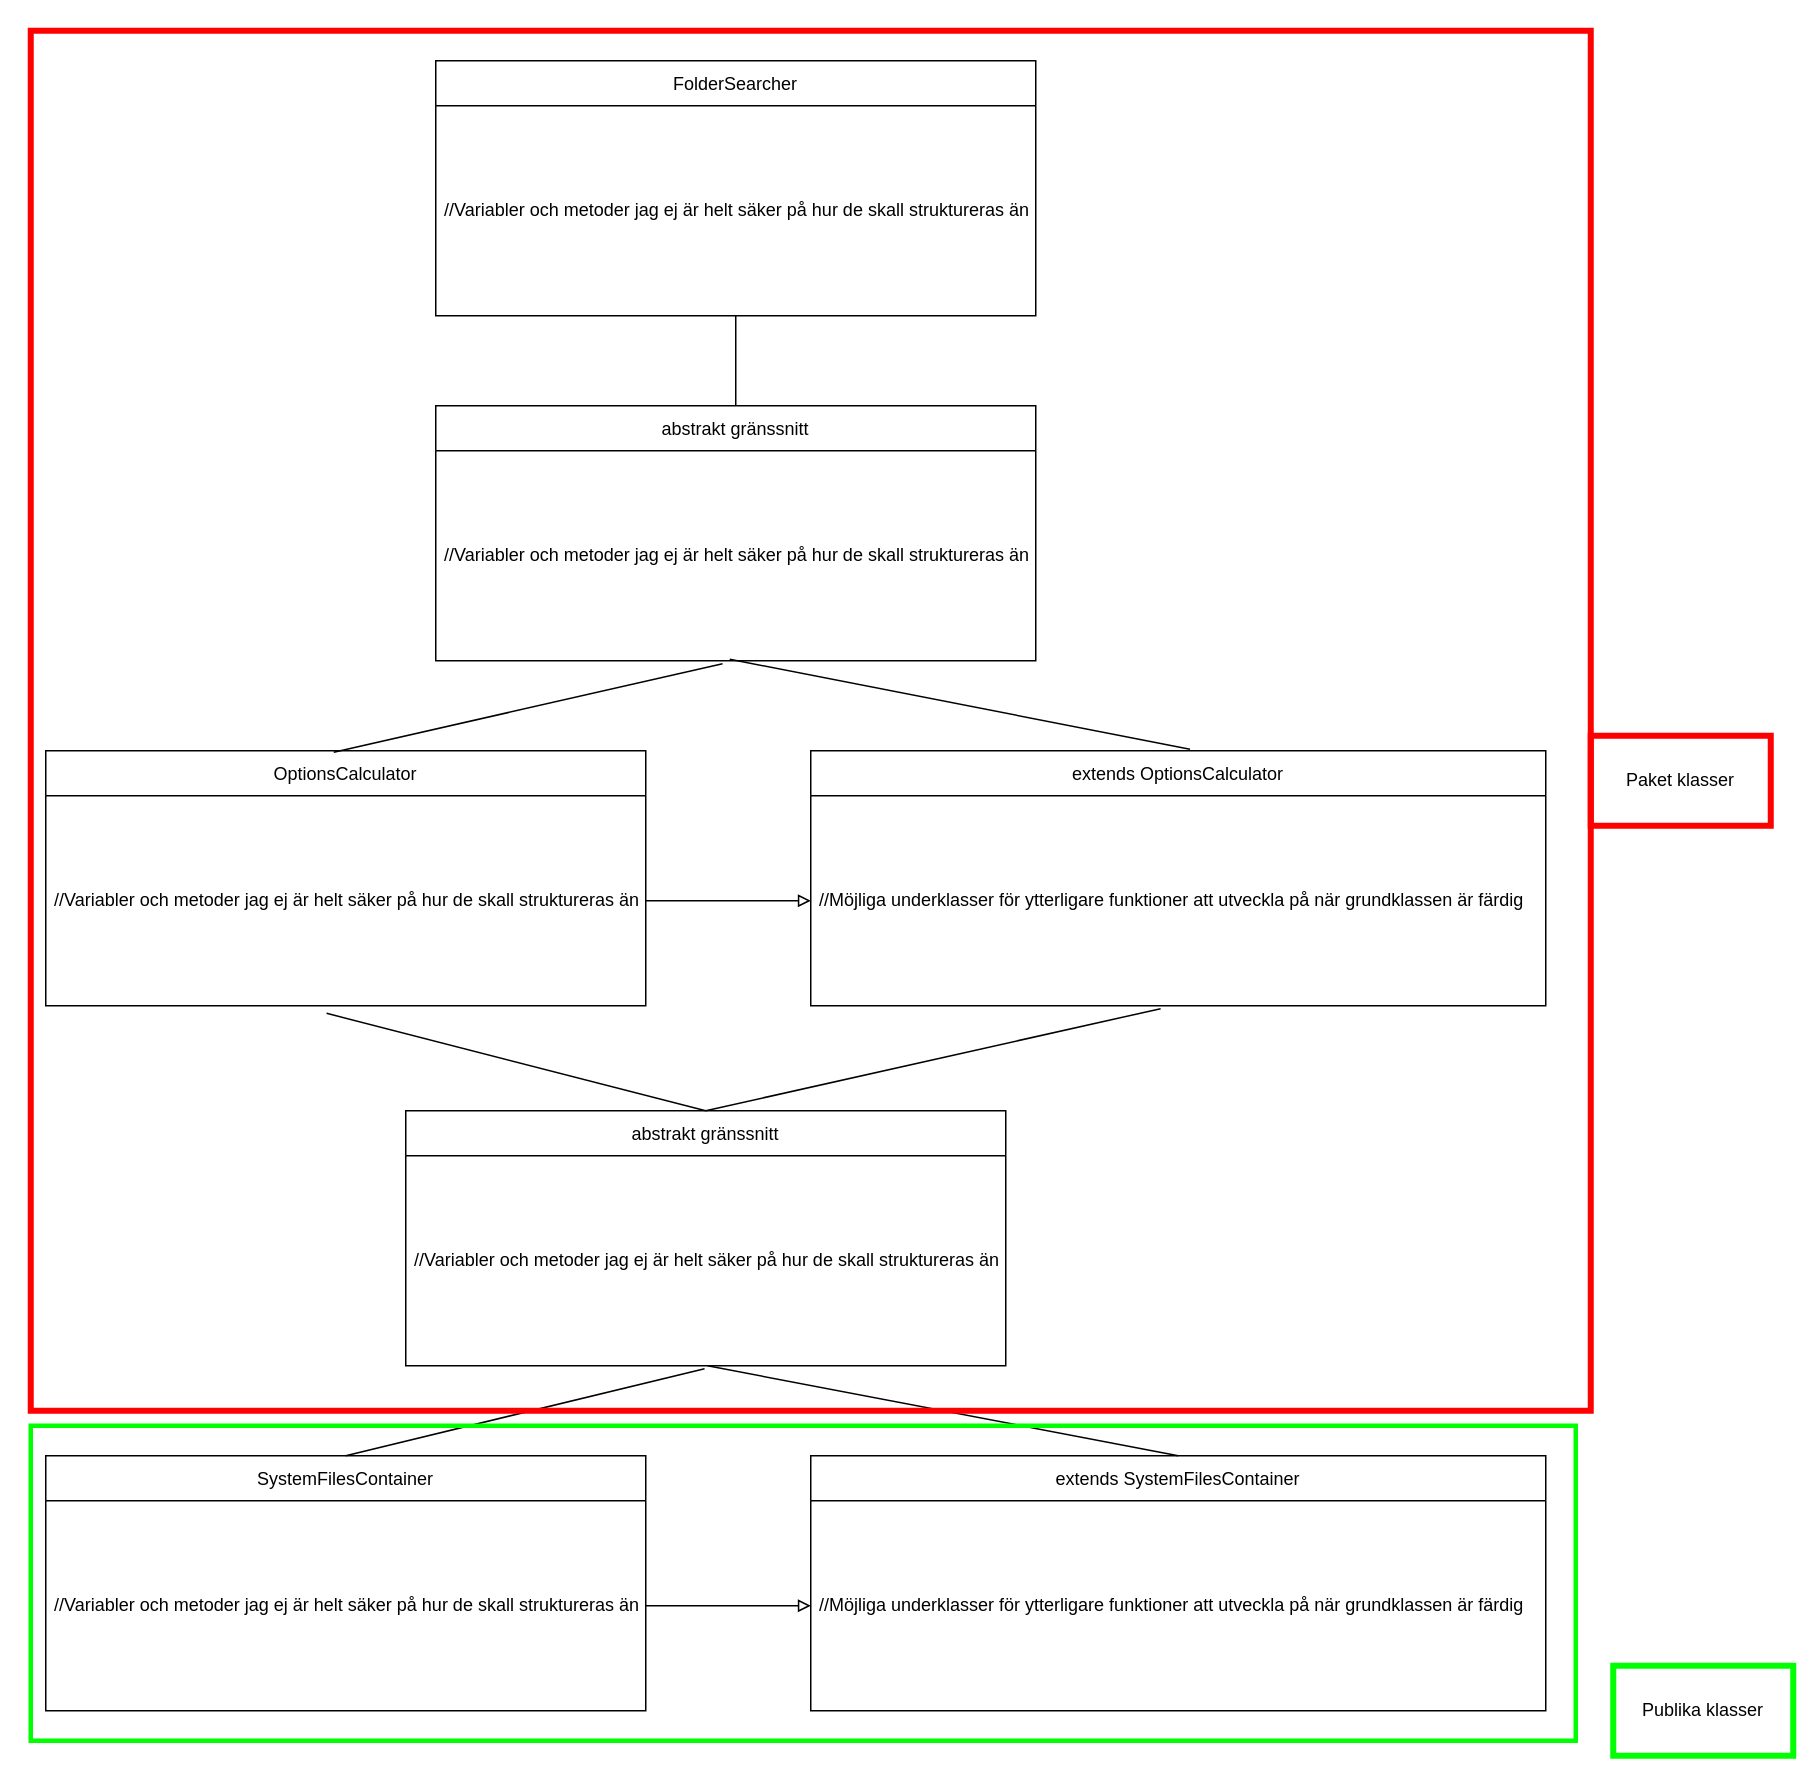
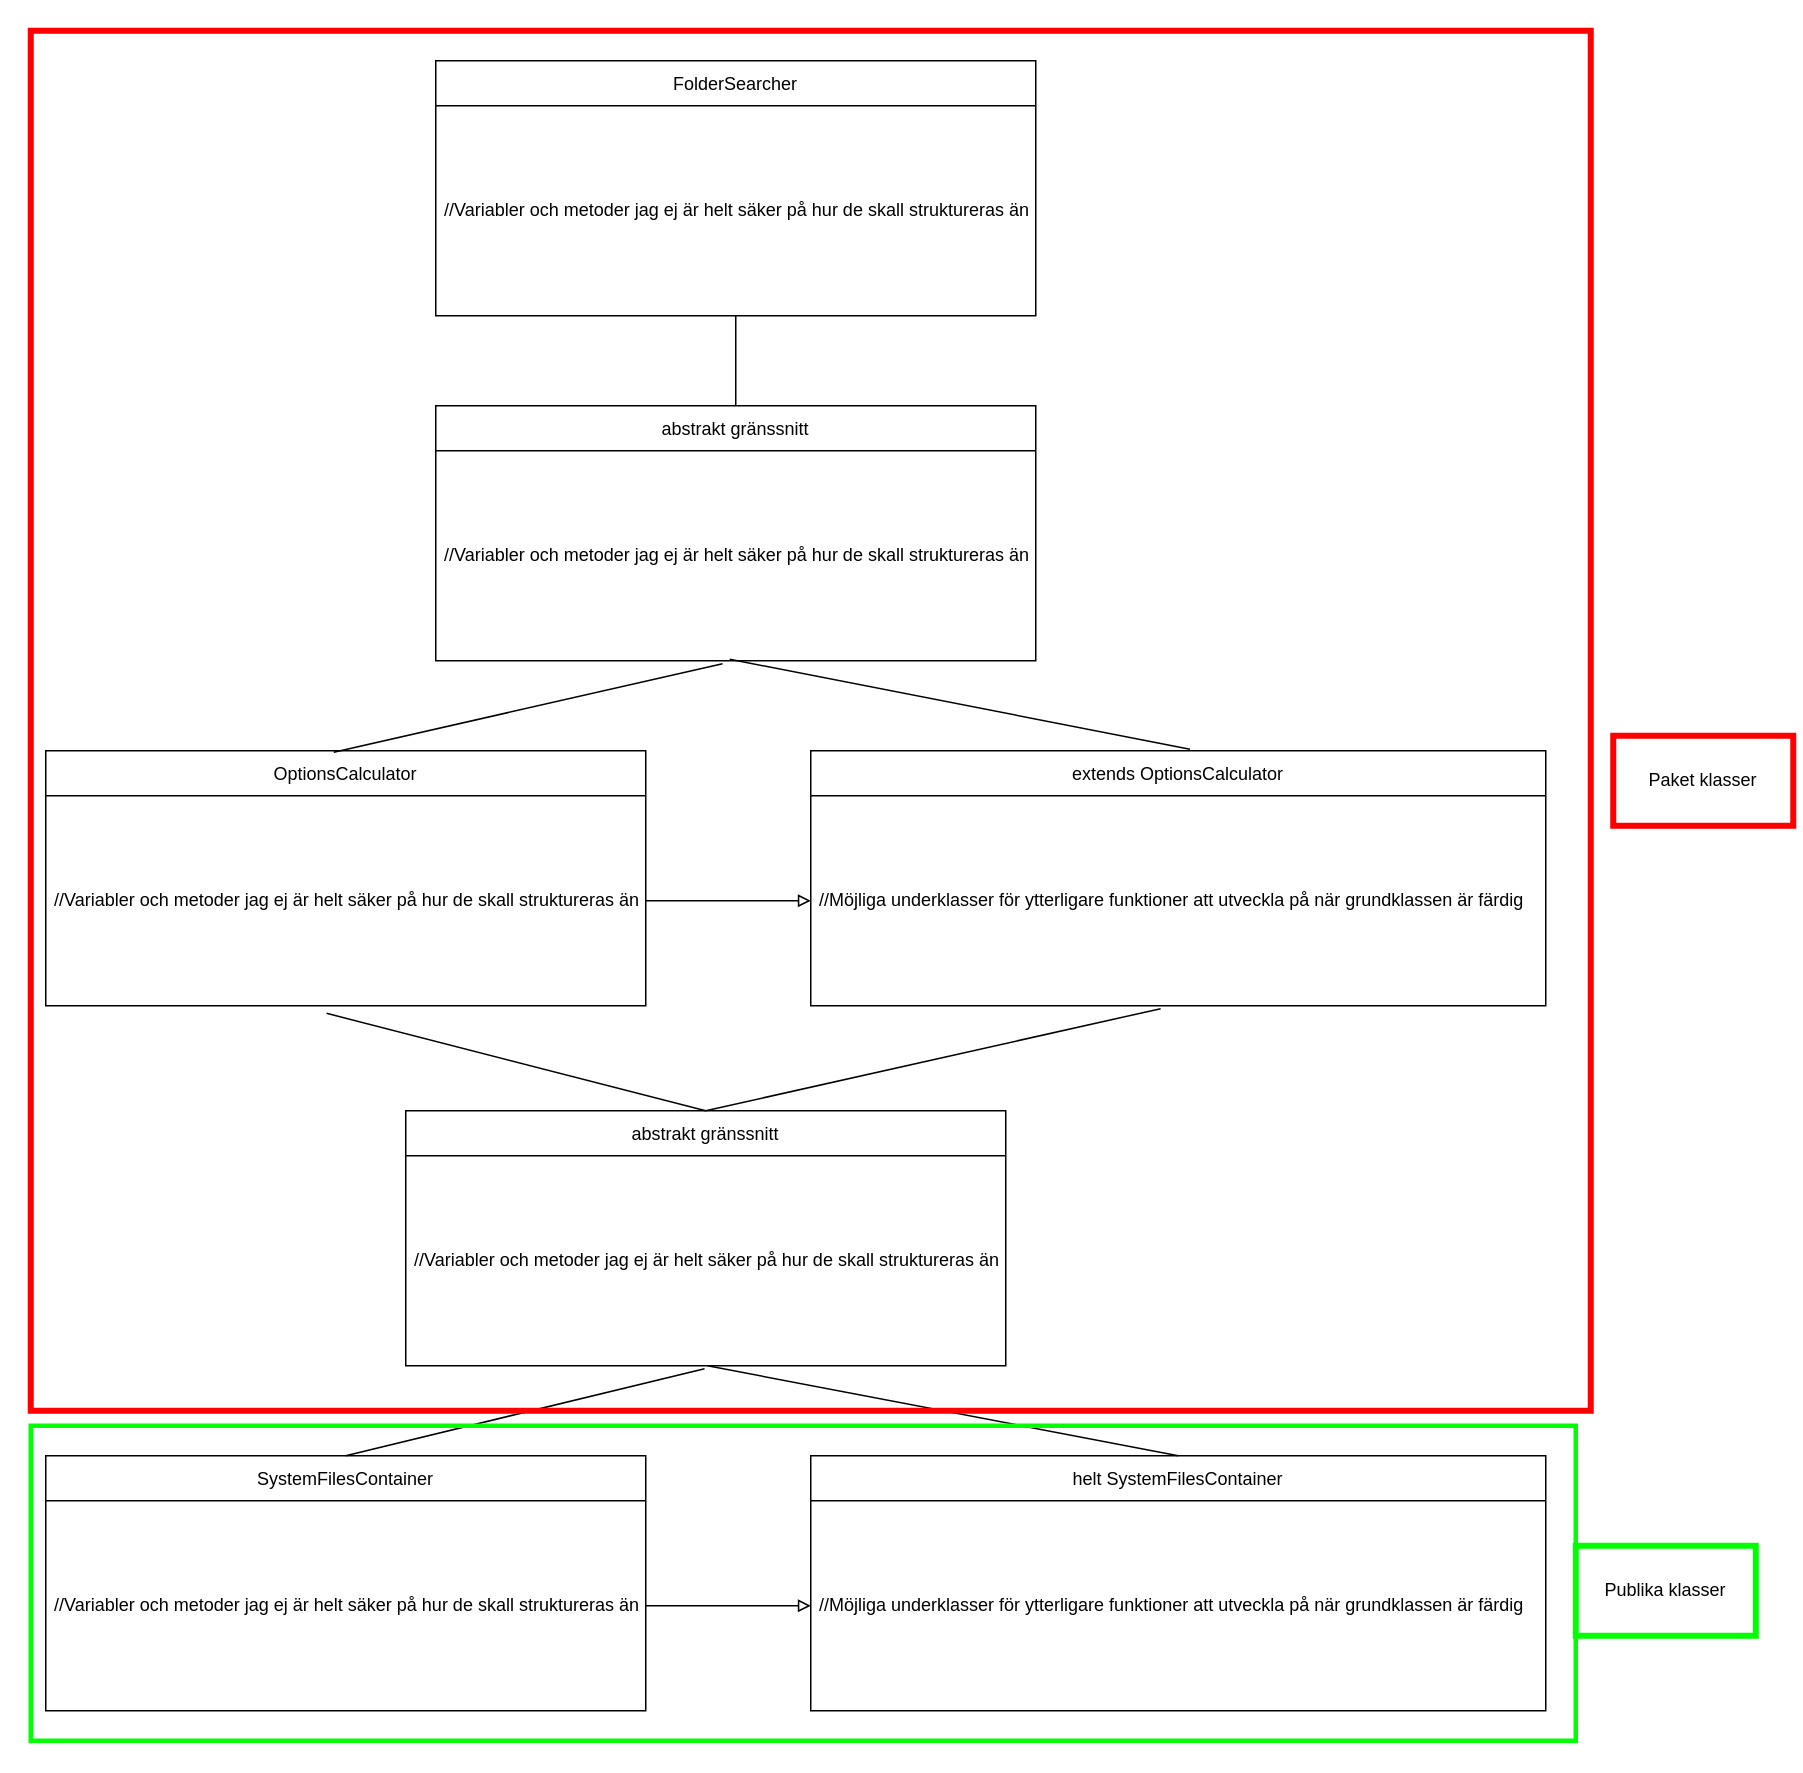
  <mxCell id="0" />
  <mxCell id="1" parent="0" />
  <mxCell id="2" value="SystemFilesContainer" style="swimlane;fontStyle=0;childLayout=stackLayout;horizontal=1;startSize=30;horizontalStack=0;resizeParent=1;resizeParentMax=0;resizeLast=0;collapsible=1;marginBottom=0;" vertex="1" parent="1"><mxGeometry x="30" y="970" width="400" height="170" as="geometry" /></mxCell>
  <mxCell id="3" value="//Variabler och metoder jag ej är helt säker på hur de skall struktureras än" style="text;strokeColor=none;fillColor=none;align=left;verticalAlign=middle;spacingLeft=4;spacingRight=4;overflow=hidden;points=[[0,0.5],[1,0.5]];portConstraint=eastwest;rotatable=0;html=1;" vertex="1" parent="2"><mxGeometry y="30" width="400" height="140" as="geometry" /></mxCell>
- <mxCell id="4" value="extends SystemFilesContainer" style="swimlane;fontStyle=0;childLayout=stackLayout;horizontal=1;startSize=30;horizontalStack=0;resizeParent=1;resizeParentMax=0;resizeLast=0;collapsible=1;marginBottom=0;" vertex="1" parent="1"><mxGeometry x="540" y="970" width="490" height="170" as="geometry" /></mxCell>
+ <mxCell id="4" value="helt SystemFilesContainer" style="swimlane;fontStyle=0;childLayout=stackLayout;horizontal=1;startSize=30;horizontalStack=0;resizeParent=1;resizeParentMax=0;resizeLast=0;collapsible=1;marginBottom=0;" vertex="1" parent="1"><mxGeometry x="540" y="970" width="490" height="170" as="geometry" /></mxCell>
  <mxCell id="5" value="//Möjliga underklasser för ytterligare funktioner att utveckla på när grundklassen är färdig" style="text;strokeColor=none;fillColor=none;align=left;verticalAlign=middle;spacingLeft=4;spacingRight=4;overflow=hidden;points=[[0,0.5],[1,0.5]];portConstraint=eastwest;rotatable=0;html=1;" vertex="1" parent="4"><mxGeometry y="30" width="490" height="140" as="geometry" /></mxCell>
  <mxCell id="6" style="edgeStyle=orthogonalEdgeStyle;rounded=0;orthogonalLoop=1;jettySize=auto;html=1;entryX=0;entryY=0.5;entryDx=0;entryDy=0;endArrow=block;endFill=0;" edge="1" parent="1" source="3" target="5"><mxGeometry relative="1" as="geometry" /></mxCell>
  <mxCell id="7" value="abstrakt gränssnitt" style="swimlane;fontStyle=0;childLayout=stackLayout;horizontal=1;startSize=30;horizontalStack=0;resizeParent=1;resizeParentMax=0;resizeLast=0;collapsible=1;marginBottom=0;" vertex="1" parent="1"><mxGeometry x="270" y="740" width="400" height="170" as="geometry" /></mxCell>
  <mxCell id="8" value="//Variabler och metoder jag ej är helt säker på hur de skall struktureras än" style="text;strokeColor=none;fillColor=none;align=left;verticalAlign=middle;spacingLeft=4;spacingRight=4;overflow=hidden;points=[[0,0.5],[1,0.5]];portConstraint=eastwest;rotatable=0;html=1;" vertex="1" parent="7"><mxGeometry y="30" width="400" height="140" as="geometry" /></mxCell>
  <mxCell id="9" value="" style="endArrow=none;html=1;rounded=0;exitX=0.5;exitY=0;exitDx=0;exitDy=0;entryX=0.498;entryY=1.014;entryDx=0;entryDy=0;entryPerimeter=0;" edge="1" parent="1" source="2" target="8"><mxGeometry width="50" height="50" relative="1" as="geometry"><mxPoint x="400" y="890" as="sourcePoint" /><mxPoint x="450" y="840" as="targetPoint" /></mxGeometry></mxCell>
  <mxCell id="10" value="" style="endArrow=none;html=1;rounded=0;entryX=0.503;entryY=1;entryDx=0;entryDy=0;entryPerimeter=0;exitX=0.5;exitY=0;exitDx=0;exitDy=0;" edge="1" parent="1" source="4" target="8"><mxGeometry width="50" height="50" relative="1" as="geometry"><mxPoint x="400" y="890" as="sourcePoint" /><mxPoint x="450" y="840" as="targetPoint" /></mxGeometry></mxCell>
  <mxCell id="11" value="OptionsCalculator" style="swimlane;fontStyle=0;childLayout=stackLayout;horizontal=1;startSize=30;horizontalStack=0;resizeParent=1;resizeParentMax=0;resizeLast=0;collapsible=1;marginBottom=0;" vertex="1" parent="1"><mxGeometry x="30" y="500" width="400" height="170" as="geometry" /></mxCell>
  <mxCell id="12" value="//Variabler och metoder jag ej är helt säker på hur de skall struktureras än" style="text;strokeColor=none;fillColor=none;align=left;verticalAlign=middle;spacingLeft=4;spacingRight=4;overflow=hidden;points=[[0,0.5],[1,0.5]];portConstraint=eastwest;rotatable=0;html=1;" vertex="1" parent="11"><mxGeometry y="30" width="400" height="140" as="geometry" /></mxCell>
  <mxCell id="13" value="extends OptionsCalculator" style="swimlane;fontStyle=0;childLayout=stackLayout;horizontal=1;startSize=30;horizontalStack=0;resizeParent=1;resizeParentMax=0;resizeLast=0;collapsible=1;marginBottom=0;" vertex="1" parent="1"><mxGeometry x="540" y="500" width="490" height="170" as="geometry" /></mxCell>
  <mxCell id="14" value="//Möjliga underklasser för ytterligare funktioner att utveckla på när grundklassen är färdig" style="text;strokeColor=none;fillColor=none;align=left;verticalAlign=middle;spacingLeft=4;spacingRight=4;overflow=hidden;points=[[0,0.5],[1,0.5]];portConstraint=eastwest;rotatable=0;html=1;" vertex="1" parent="13"><mxGeometry y="30" width="490" height="140" as="geometry" /></mxCell>
  <mxCell id="15" style="edgeStyle=orthogonalEdgeStyle;rounded=0;orthogonalLoop=1;jettySize=auto;html=1;entryX=0;entryY=0.5;entryDx=0;entryDy=0;endArrow=block;endFill=0;" edge="1" parent="1" source="12" target="14"><mxGeometry relative="1" as="geometry" /></mxCell>
  <mxCell id="16" value="" style="endArrow=none;html=1;rounded=0;entryX=0.476;entryY=1.014;entryDx=0;entryDy=0;entryPerimeter=0;exitX=0.5;exitY=0;exitDx=0;exitDy=0;" edge="1" parent="1" source="7" target="14"><mxGeometry width="50" height="50" relative="1" as="geometry"><mxPoint x="440" y="700" as="sourcePoint" /><mxPoint x="490" y="650" as="targetPoint" /></mxGeometry></mxCell>
  <mxCell id="17" value="" style="endArrow=none;html=1;rounded=0;entryX=0.468;entryY=1.036;entryDx=0;entryDy=0;entryPerimeter=0;exitX=0.5;exitY=0;exitDx=0;exitDy=0;" edge="1" parent="1" source="7" target="12"><mxGeometry width="50" height="50" relative="1" as="geometry"><mxPoint x="250" y="700" as="sourcePoint" /><mxPoint x="553.24" y="631.96" as="targetPoint" /></mxGeometry></mxCell>
  <mxCell id="18" value="abstrakt gränssnitt" style="swimlane;fontStyle=0;childLayout=stackLayout;horizontal=1;startSize=30;horizontalStack=0;resizeParent=1;resizeParentMax=0;resizeLast=0;collapsible=1;marginBottom=0;" vertex="1" parent="1"><mxGeometry x="290" y="270" width="400" height="170" as="geometry" /></mxCell>
  <mxCell id="19" value="//Variabler och metoder jag ej är helt säker på hur de skall struktureras än" style="text;strokeColor=none;fillColor=none;align=left;verticalAlign=middle;spacingLeft=4;spacingRight=4;overflow=hidden;points=[[0,0.5],[1,0.5]];portConstraint=eastwest;rotatable=0;html=1;" vertex="1" parent="18"><mxGeometry y="30" width="400" height="140" as="geometry" /></mxCell>
  <mxCell id="20" value="" style="endArrow=none;html=1;rounded=0;entryX=0.478;entryY=1.014;entryDx=0;entryDy=0;entryPerimeter=0;exitX=0.48;exitY=0.006;exitDx=0;exitDy=0;exitPerimeter=0;" edge="1" parent="1" source="11" target="19"><mxGeometry width="50" height="50" relative="1" as="geometry"><mxPoint x="140" y="460" as="sourcePoint" /><mxPoint x="190" y="410" as="targetPoint" /></mxGeometry></mxCell>
  <mxCell id="21" value="" style="endArrow=none;html=1;rounded=0;entryX=0.49;entryY=0.993;entryDx=0;entryDy=0;entryPerimeter=0;exitX=0.516;exitY=-0.006;exitDx=0;exitDy=0;exitPerimeter=0;" edge="1" parent="1" source="13" target="19"><mxGeometry width="50" height="50" relative="1" as="geometry"><mxPoint x="820" y="430" as="sourcePoint" /><mxPoint x="870" y="380" as="targetPoint" /></mxGeometry></mxCell>
  <mxCell id="22" value="FolderSearcher" style="swimlane;fontStyle=0;childLayout=stackLayout;horizontal=1;startSize=30;horizontalStack=0;resizeParent=1;resizeParentMax=0;resizeLast=0;collapsible=1;marginBottom=0;" vertex="1" parent="1"><mxGeometry x="290" y="40" width="400" height="170" as="geometry" /></mxCell>
  <mxCell id="23" value="//Variabler och metoder jag ej är helt säker på hur de skall struktureras än" style="text;strokeColor=none;fillColor=none;align=left;verticalAlign=middle;spacingLeft=4;spacingRight=4;overflow=hidden;points=[[0,0.5],[1,0.5]];portConstraint=eastwest;rotatable=0;html=1;" vertex="1" parent="22"><mxGeometry y="30" width="400" height="140" as="geometry" /></mxCell>
  <mxCell id="24" value="" style="endArrow=none;html=1;rounded=0;entryX=0.5;entryY=1;entryDx=0;entryDy=0;entryPerimeter=0;exitX=0.5;exitY=0;exitDx=0;exitDy=0;" edge="1" parent="1" source="18" target="23"><mxGeometry width="50" height="50" relative="1" as="geometry"><mxPoint x="440" y="400" as="sourcePoint" /><mxPoint x="490" y="350" as="targetPoint" /></mxGeometry></mxCell>
  <mxCell id="25" value="" style="rounded=0;whiteSpace=wrap;html=1;fillColor=none;strokeColor=#00FF00;gradientColor=#ffffff;strokeWidth=3;" vertex="1" parent="1"><mxGeometry x="20" y="950" width="1030" height="210" as="geometry" /></mxCell>
- <mxCell id="26" value="Publika klasser" style="rounded=0;whiteSpace=wrap;html=1;strokeColor=#00FF00;strokeWidth=4;fillColor=none;gradientColor=#ffffff;" vertex="1" parent="1"><mxGeometry x="1075" y="1110" width="120" height="60" as="geometry" /></mxCell>
+ <mxCell id="26" value="Publika klasser" style="rounded=0;whiteSpace=wrap;html=1;strokeColor=#00FF00;strokeWidth=4;fillColor=none;gradientColor=#ffffff;" vertex="1" parent="1"><mxGeometry x="1050" y="1030" width="120" height="60" as="geometry" /></mxCell>
  <mxCell id="27" value="" style="rounded=0;whiteSpace=wrap;html=1;strokeColor=#FF0000;strokeWidth=4;fillColor=none;gradientColor=#ffffff;" vertex="1" parent="1"><mxGeometry x="20" y="20" width="1040" height="920" as="geometry" /></mxCell>
- <mxCell id="28" value="Paket klasser" style="rounded=0;whiteSpace=wrap;html=1;strokeColor=#FF0000;strokeWidth=4;fillColor=none;gradientColor=#ffffff;" vertex="1" parent="1"><mxGeometry x="1060" y="490" width="120" height="60" as="geometry" /></mxCell>
+ <mxCell id="28" value="Paket klasser" style="rounded=0;whiteSpace=wrap;html=1;strokeColor=#FF0000;strokeWidth=4;fillColor=none;gradientColor=#ffffff;" vertex="1" parent="1"><mxGeometry x="1075" y="490" width="120" height="60" as="geometry" /></mxCell>
